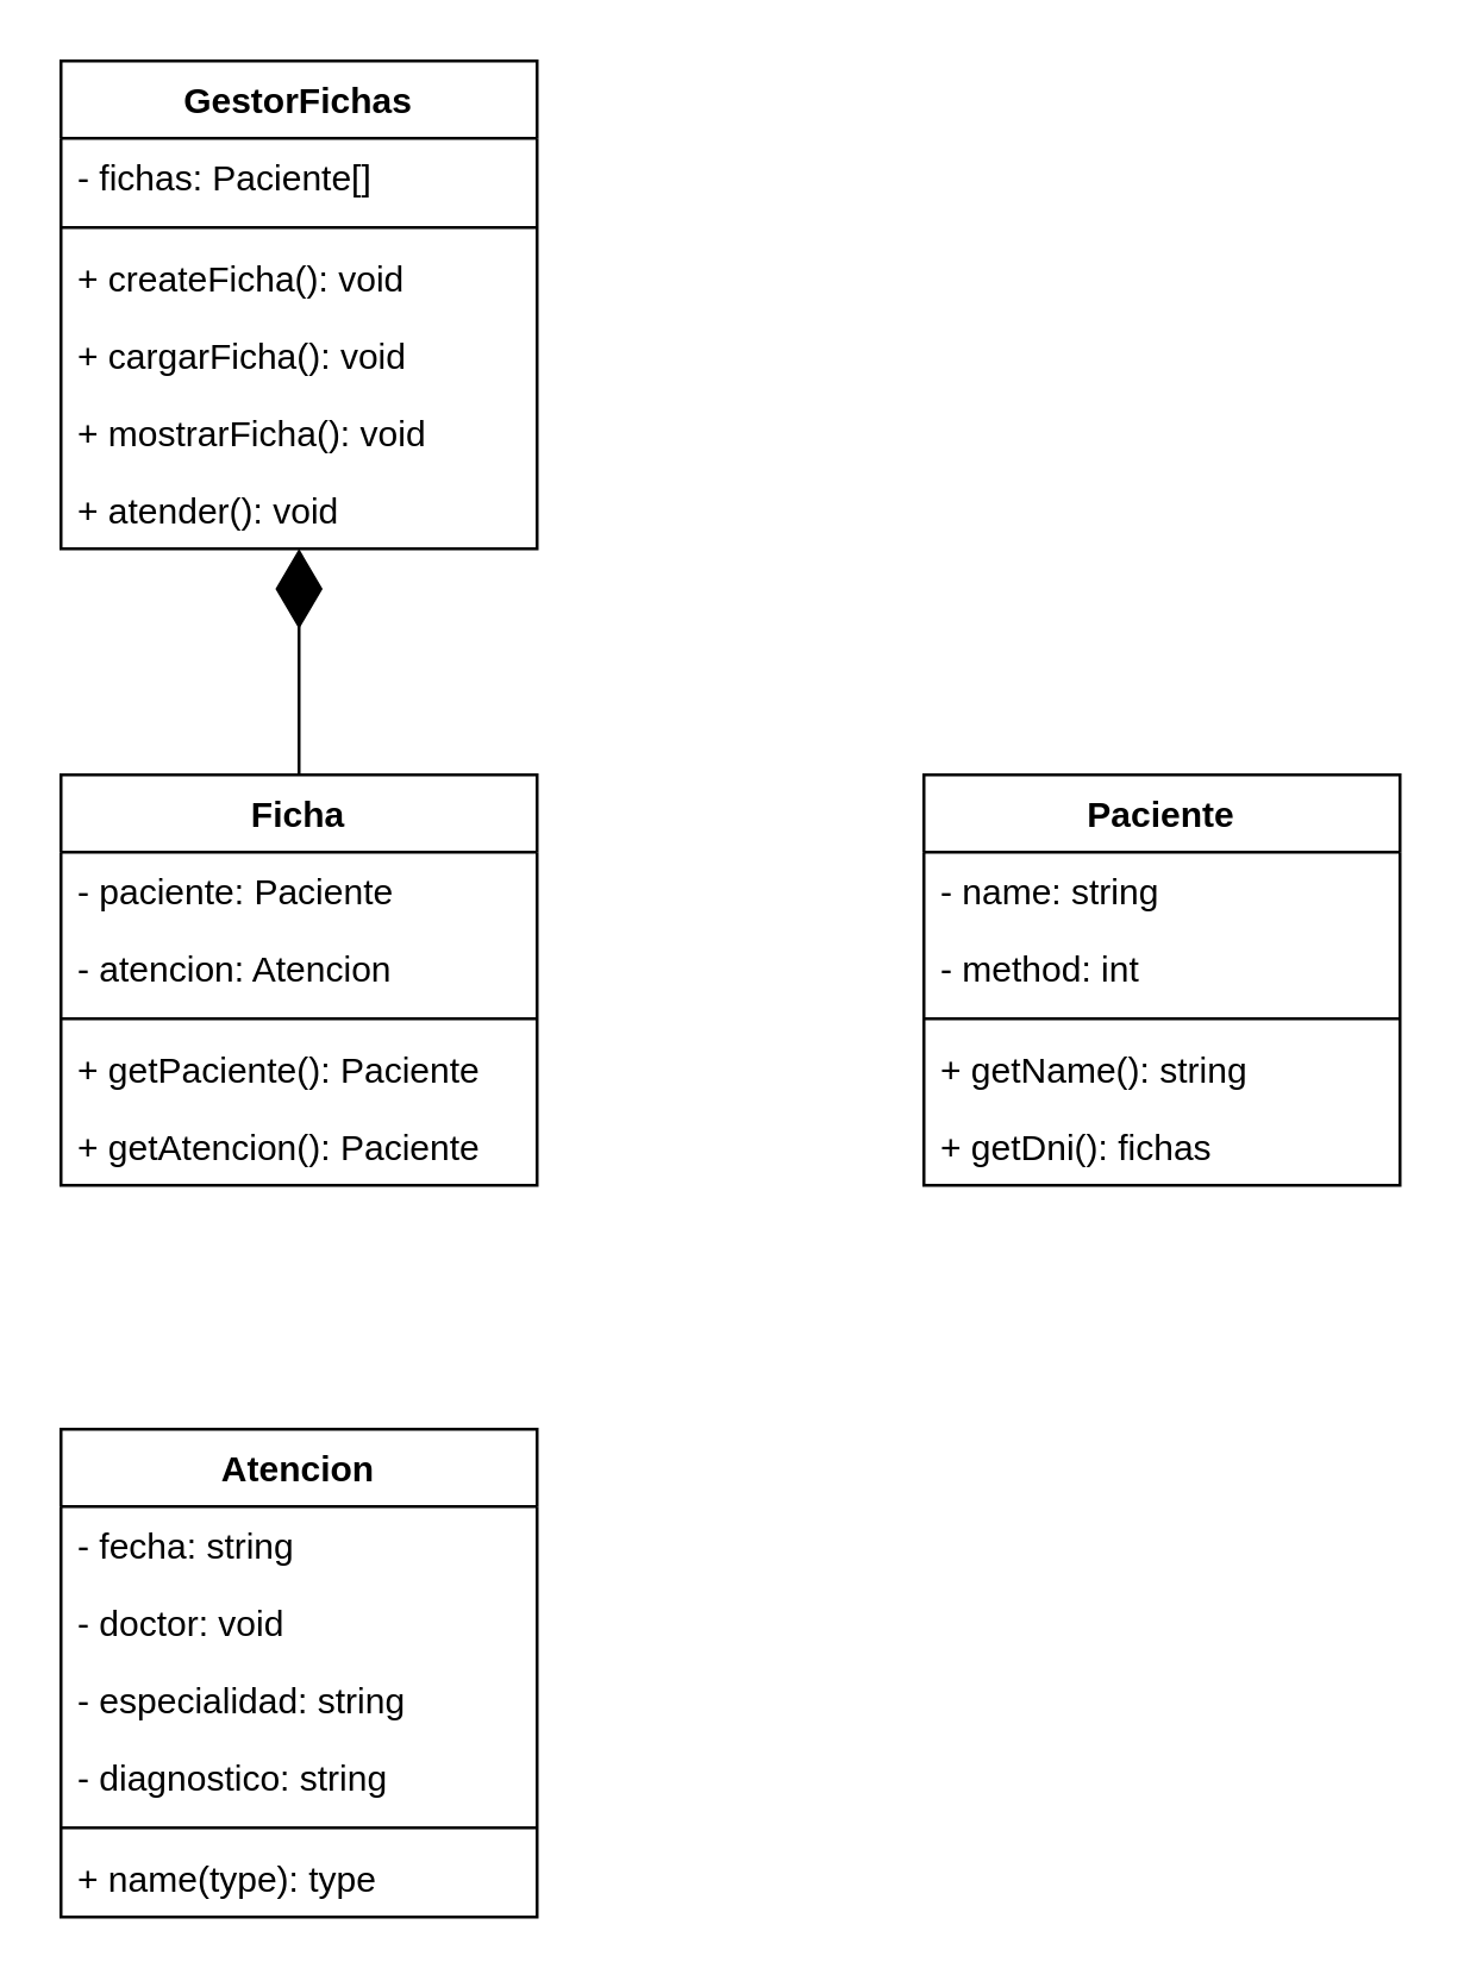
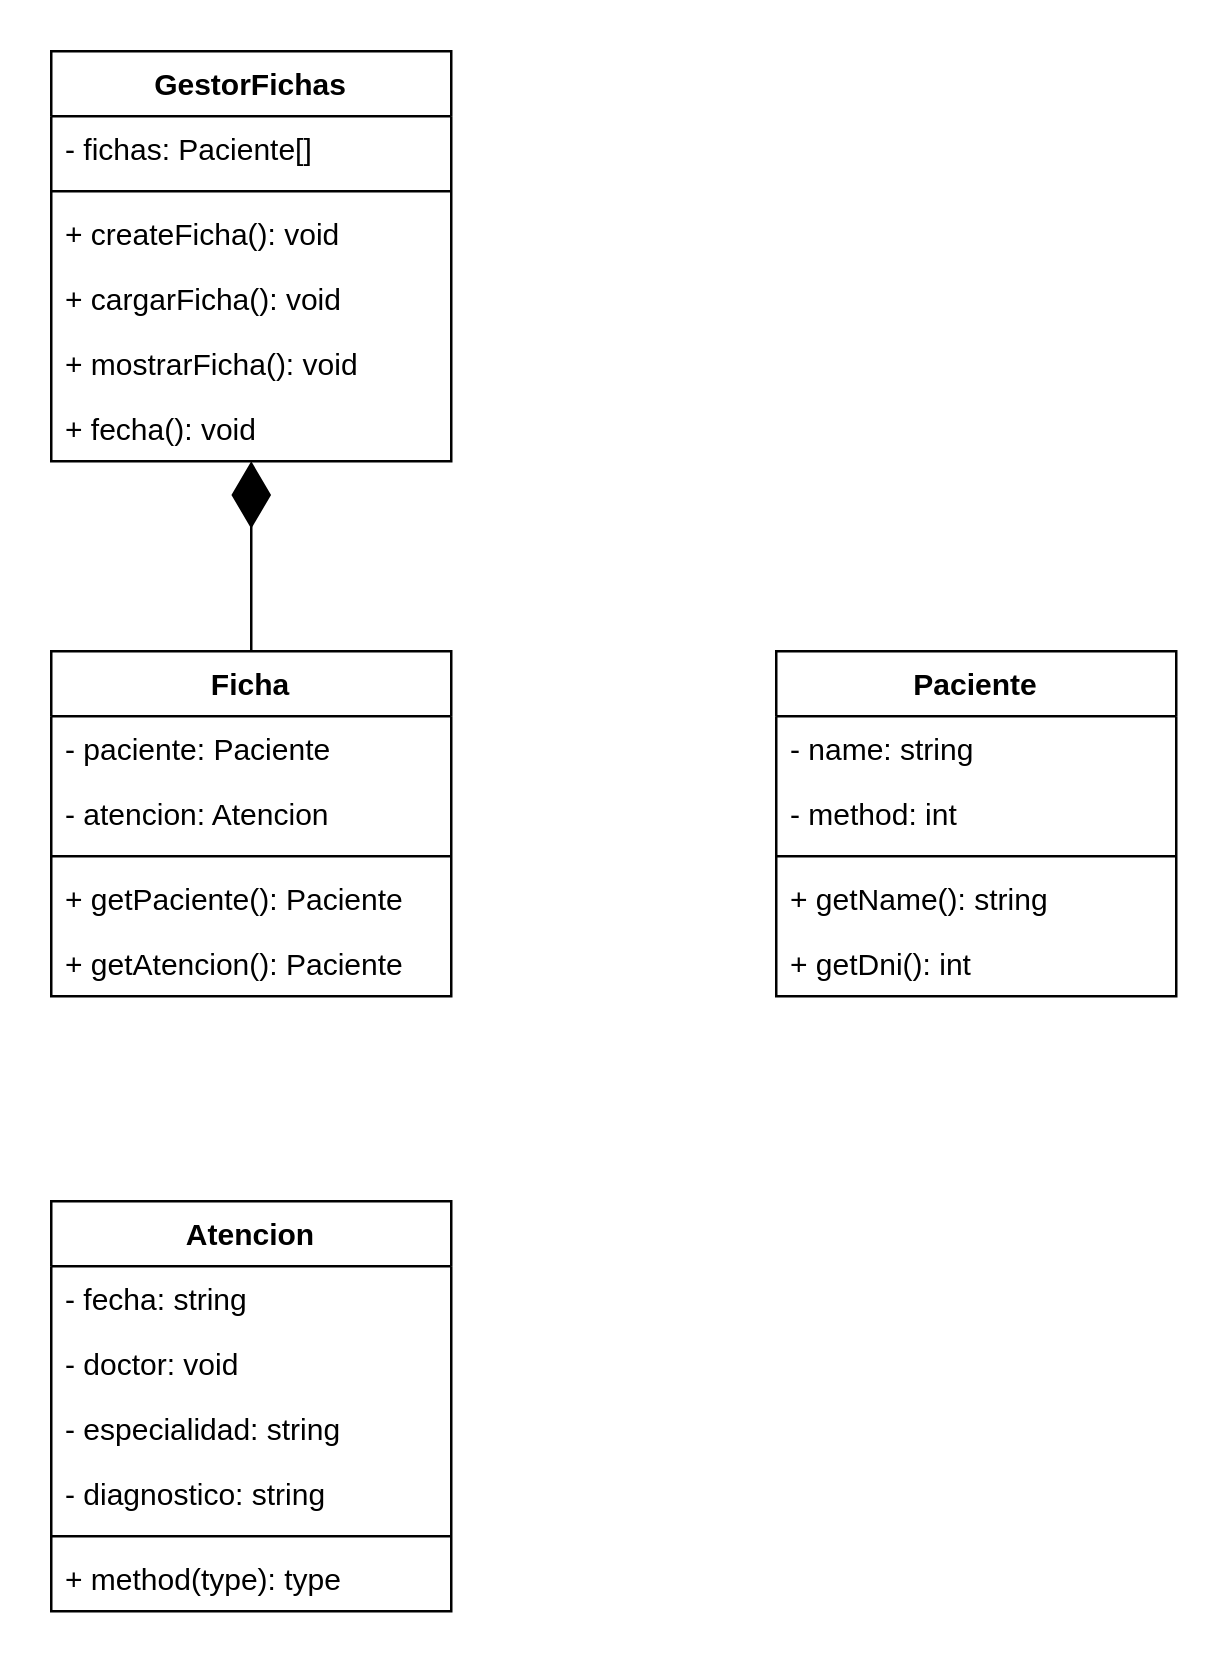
  <mxCell id="0" />
  <mxCell id="1" parent="0" />
  <mxCell id="2" value="Paciente" style="swimlane;fontStyle=1;align=center;verticalAlign=top;childLayout=stackLayout;horizontal=1;startSize=26;horizontalStack=0;resizeParent=1;resizeParentMax=0;resizeLast=0;collapsible=1;marginBottom=0;" parent="1" vertex="1"><mxGeometry x="310" y="260" width="160" height="138" as="geometry" /></mxCell>
  <mxCell id="3" value="- name: string" style="text;strokeColor=none;fillColor=none;align=left;verticalAlign=top;spacingLeft=4;spacingRight=4;overflow=hidden;rotatable=0;points=[[0,0.5],[1,0.5]];portConstraint=eastwest;" parent="2" vertex="1"><mxGeometry y="26" width="160" height="26" as="geometry" /></mxCell>
  <mxCell id="4" value="- method: int" style="text;strokeColor=none;fillColor=none;align=left;verticalAlign=top;spacingLeft=4;spacingRight=4;overflow=hidden;rotatable=0;points=[[0,0.5],[1,0.5]];portConstraint=eastwest;" parent="2" vertex="1"><mxGeometry y="52" width="160" height="26" as="geometry" /></mxCell>
  <mxCell id="5" value="" style="line;strokeWidth=1;fillColor=none;align=left;verticalAlign=middle;spacingTop=-1;spacingLeft=3;spacingRight=3;rotatable=0;labelPosition=right;points=[];portConstraint=eastwest;strokeColor=inherit;" parent="2" vertex="1"><mxGeometry y="78" width="160" height="8" as="geometry" /></mxCell>
  <mxCell id="6" value="+ getName(): string" style="text;strokeColor=none;fillColor=none;align=left;verticalAlign=top;spacingLeft=4;spacingRight=4;overflow=hidden;rotatable=0;points=[[0,0.5],[1,0.5]];portConstraint=eastwest;" parent="2" vertex="1"><mxGeometry y="86" width="160" height="26" as="geometry" /></mxCell>
- <mxCell id="7" value="+ getDni(): fichas" style="text;strokeColor=none;fillColor=none;align=left;verticalAlign=top;spacingLeft=4;spacingRight=4;overflow=hidden;rotatable=0;points=[[0,0.5],[1,0.5]];portConstraint=eastwest;" parent="2" vertex="1"><mxGeometry y="112" width="160" height="26" as="geometry" /></mxCell>
+ <mxCell id="7" value="+ getDni(): int" style="text;strokeColor=none;fillColor=none;align=left;verticalAlign=top;spacingLeft=4;spacingRight=4;overflow=hidden;rotatable=0;points=[[0,0.5],[1,0.5]];portConstraint=eastwest;" parent="2" vertex="1"><mxGeometry y="112" width="160" height="26" as="geometry" /></mxCell>
  <mxCell id="8" value="Atencion" style="swimlane;fontStyle=1;align=center;verticalAlign=top;childLayout=stackLayout;horizontal=1;startSize=26;horizontalStack=0;resizeParent=1;resizeParentMax=0;resizeLast=0;collapsible=1;marginBottom=0;" parent="1" vertex="1"><mxGeometry x="20" y="480" width="160" height="164" as="geometry" /></mxCell>
  <mxCell id="9" value="- fecha: string" style="text;strokeColor=none;fillColor=none;align=left;verticalAlign=top;spacingLeft=4;spacingRight=4;overflow=hidden;rotatable=0;points=[[0,0.5],[1,0.5]];portConstraint=eastwest;" parent="8" vertex="1"><mxGeometry y="26" width="160" height="26" as="geometry" /></mxCell>
  <mxCell id="10" value="- doctor: void" style="text;strokeColor=none;fillColor=none;align=left;verticalAlign=top;spacingLeft=4;spacingRight=4;overflow=hidden;rotatable=0;points=[[0,0.5],[1,0.5]];portConstraint=eastwest;" parent="8" vertex="1"><mxGeometry y="52" width="160" height="26" as="geometry" /></mxCell>
  <mxCell id="11" value="- especialidad: string" style="text;strokeColor=none;fillColor=none;align=left;verticalAlign=top;spacingLeft=4;spacingRight=4;overflow=hidden;rotatable=0;points=[[0,0.5],[1,0.5]];portConstraint=eastwest;" parent="8" vertex="1"><mxGeometry y="78" width="160" height="26" as="geometry" /></mxCell>
  <mxCell id="12" value="- diagnostico: string" style="text;strokeColor=none;fillColor=none;align=left;verticalAlign=top;spacingLeft=4;spacingRight=4;overflow=hidden;rotatable=0;points=[[0,0.5],[1,0.5]];portConstraint=eastwest;" parent="8" vertex="1"><mxGeometry y="104" width="160" height="26" as="geometry" /></mxCell>
  <mxCell id="13" value="" style="line;strokeWidth=1;fillColor=none;align=left;verticalAlign=middle;spacingTop=-1;spacingLeft=3;spacingRight=3;rotatable=0;labelPosition=right;points=[];portConstraint=eastwest;strokeColor=inherit;" parent="8" vertex="1"><mxGeometry y="130" width="160" height="8" as="geometry" /></mxCell>
- <mxCell id="14" value="+ name(type): type" style="text;strokeColor=none;fillColor=none;align=left;verticalAlign=top;spacingLeft=4;spacingRight=4;overflow=hidden;rotatable=0;points=[[0,0.5],[1,0.5]];portConstraint=eastwest;" parent="8" vertex="1"><mxGeometry y="138" width="160" height="26" as="geometry" /></mxCell>
+ <mxCell id="14" value="+ method(type): type" style="text;strokeColor=none;fillColor=none;align=left;verticalAlign=top;spacingLeft=4;spacingRight=4;overflow=hidden;rotatable=0;points=[[0,0.5],[1,0.5]];portConstraint=eastwest;" parent="8" vertex="1"><mxGeometry y="138" width="160" height="26" as="geometry" /></mxCell>
  <mxCell id="15" value="Ficha" style="swimlane;fontStyle=1;align=center;verticalAlign=top;childLayout=stackLayout;horizontal=1;startSize=26;horizontalStack=0;resizeParent=1;resizeParentMax=0;resizeLast=0;collapsible=1;marginBottom=0;" parent="1" vertex="1"><mxGeometry x="20" y="260" width="160" height="138" as="geometry" /></mxCell>
  <mxCell id="16" value="- paciente: Paciente" style="text;strokeColor=none;fillColor=none;align=left;verticalAlign=top;spacingLeft=4;spacingRight=4;overflow=hidden;rotatable=0;points=[[0,0.5],[1,0.5]];portConstraint=eastwest;" parent="15" vertex="1"><mxGeometry y="26" width="160" height="26" as="geometry" /></mxCell>
  <mxCell id="17" value="- atencion: Atencion" style="text;strokeColor=none;fillColor=none;align=left;verticalAlign=top;spacingLeft=4;spacingRight=4;overflow=hidden;rotatable=0;points=[[0,0.5],[1,0.5]];portConstraint=eastwest;" parent="15" vertex="1"><mxGeometry y="52" width="160" height="26" as="geometry" /></mxCell>
  <mxCell id="18" value="" style="line;strokeWidth=1;fillColor=none;align=left;verticalAlign=middle;spacingTop=-1;spacingLeft=3;spacingRight=3;rotatable=0;labelPosition=right;points=[];portConstraint=eastwest;strokeColor=inherit;" parent="15" vertex="1"><mxGeometry y="78" width="160" height="8" as="geometry" /></mxCell>
  <mxCell id="19" value="+ getPaciente(): Paciente" style="text;strokeColor=none;fillColor=none;align=left;verticalAlign=top;spacingLeft=4;spacingRight=4;overflow=hidden;rotatable=0;points=[[0,0.5],[1,0.5]];portConstraint=eastwest;" parent="15" vertex="1"><mxGeometry y="86" width="160" height="26" as="geometry" /></mxCell>
  <mxCell id="20" value="+ getAtencion(): Paciente" style="text;strokeColor=none;fillColor=none;align=left;verticalAlign=top;spacingLeft=4;spacingRight=4;overflow=hidden;rotatable=0;points=[[0,0.5],[1,0.5]];portConstraint=eastwest;" parent="15" vertex="1"><mxGeometry y="112" width="160" height="26" as="geometry" /></mxCell>
  <mxCell id="21" value="GestorFichas" style="swimlane;fontStyle=1;align=center;verticalAlign=top;childLayout=stackLayout;horizontal=1;startSize=26;horizontalStack=0;resizeParent=1;resizeParentMax=0;resizeLast=0;collapsible=1;marginBottom=0;" parent="1" vertex="1"><mxGeometry x="20" y="20" width="160" height="164" as="geometry" /></mxCell>
  <mxCell id="22" value="- fichas: Paciente[]" style="text;strokeColor=none;fillColor=none;align=left;verticalAlign=top;spacingLeft=4;spacingRight=4;overflow=hidden;rotatable=0;points=[[0,0.5],[1,0.5]];portConstraint=eastwest;" parent="21" vertex="1"><mxGeometry y="26" width="160" height="26" as="geometry" /></mxCell>
  <mxCell id="23" value="" style="line;strokeWidth=1;fillColor=none;align=left;verticalAlign=middle;spacingTop=-1;spacingLeft=3;spacingRight=3;rotatable=0;labelPosition=right;points=[];portConstraint=eastwest;strokeColor=inherit;" parent="21" vertex="1"><mxGeometry y="52" width="160" height="8" as="geometry" /></mxCell>
  <mxCell id="24" value="+ createFicha(): void" style="text;strokeColor=none;fillColor=none;align=left;verticalAlign=top;spacingLeft=4;spacingRight=4;overflow=hidden;rotatable=0;points=[[0,0.5],[1,0.5]];portConstraint=eastwest;" parent="21" vertex="1"><mxGeometry y="60" width="160" height="26" as="geometry" /></mxCell>
  <mxCell id="25" value="+ cargarFicha(): void" style="text;strokeColor=none;fillColor=none;align=left;verticalAlign=top;spacingLeft=4;spacingRight=4;overflow=hidden;rotatable=0;points=[[0,0.5],[1,0.5]];portConstraint=eastwest;" parent="21" vertex="1"><mxGeometry y="86" width="160" height="26" as="geometry" /></mxCell>
  <mxCell id="26" value="+ mostrarFicha(): void" style="text;strokeColor=none;fillColor=none;align=left;verticalAlign=top;spacingLeft=4;spacingRight=4;overflow=hidden;rotatable=0;points=[[0,0.5],[1,0.5]];portConstraint=eastwest;" parent="21" vertex="1"><mxGeometry y="112" width="160" height="26" as="geometry" /></mxCell>
- <mxCell id="27" value="+ atender(): void" style="text;strokeColor=none;fillColor=none;align=left;verticalAlign=top;spacingLeft=4;spacingRight=4;overflow=hidden;rotatable=0;points=[[0,0.5],[1,0.5]];portConstraint=eastwest;" parent="21" vertex="1"><mxGeometry y="138" width="160" height="26" as="geometry" /></mxCell>
+ <mxCell id="27" value="+ fecha(): void" style="text;strokeColor=none;fillColor=none;align=left;verticalAlign=top;spacingLeft=4;spacingRight=4;overflow=hidden;rotatable=0;points=[[0,0.5],[1,0.5]];portConstraint=eastwest;" parent="21" vertex="1"><mxGeometry y="138" width="160" height="26" as="geometry" /></mxCell>
  <mxCell id="28" value="" style="endArrow=diamondThin;endFill=1;endSize=24;html=1;rounded=0;" parent="1" source="15" target="21" edge="1"><mxGeometry width="160" relative="1" as="geometry"><mxPoint x="110" y="280" as="sourcePoint" /><mxPoint x="270" y="280" as="targetPoint" /></mxGeometry></mxCell>
